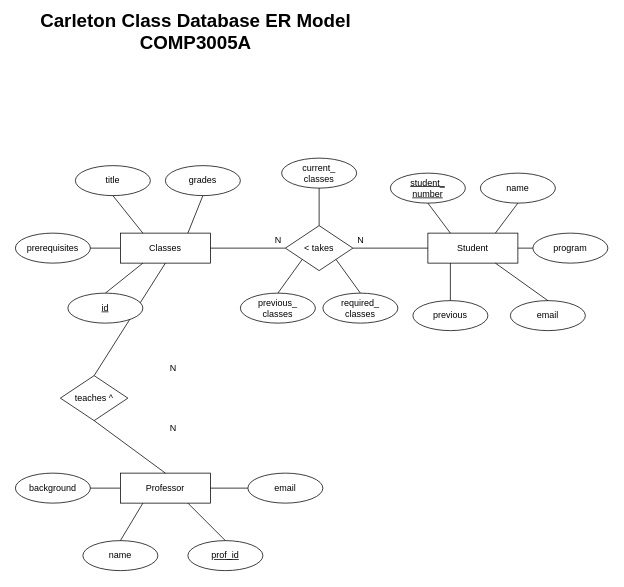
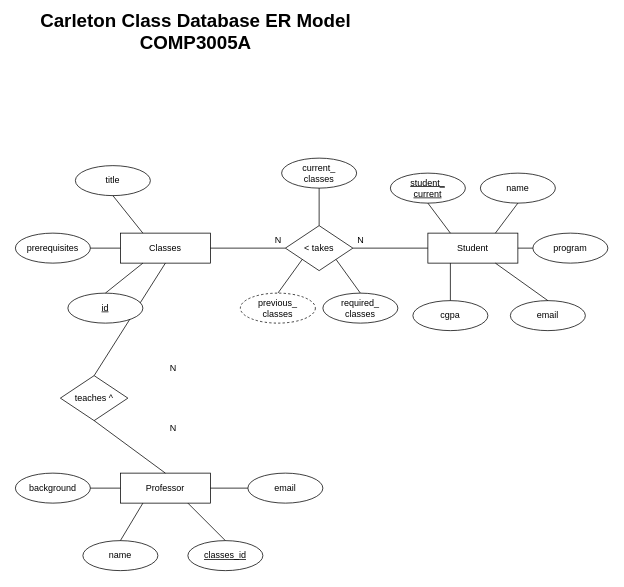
  <mxCell id="0" />
  <mxCell id="1" parent="0" />
  <mxCell id="2" value="Student" style="rounded=0;whiteSpace=wrap;html=1;" parent="1" vertex="1"><mxGeometry x="570" y="310" width="120" height="40" as="geometry" /></mxCell>
  <mxCell id="3" value="Professor" style="rounded=0;whiteSpace=wrap;html=1;" parent="1" vertex="1"><mxGeometry x="160" y="630" width="120" height="40" as="geometry" /></mxCell>
  <mxCell id="4" value="Classes" style="rounded=0;whiteSpace=wrap;html=1;" parent="1" vertex="1"><mxGeometry x="160" y="310" width="120" height="40" as="geometry" /></mxCell>
  <mxCell id="5" value="&amp;lt; takes" style="rhombus;whiteSpace=wrap;html=1;" parent="1" vertex="1"><mxGeometry x="380" y="300" width="90" height="60" as="geometry" /></mxCell>
  <mxCell id="6" value="teaches ^" style="rhombus;whiteSpace=wrap;html=1;" parent="1" vertex="1"><mxGeometry x="80" y="500" width="90" height="60" as="geometry" /></mxCell>
  <mxCell id="7" value="" style="endArrow=none;html=1;rounded=0;entryX=0;entryY=0.5;entryDx=0;entryDy=0;exitX=1;exitY=0.5;exitDx=0;exitDy=0;" parent="1" source="5" target="2" edge="1"><mxGeometry width="50" height="50" relative="1" as="geometry"><mxPoint x="370" y="290" as="sourcePoint" /><mxPoint x="420" y="240" as="targetPoint" /></mxGeometry></mxCell>
  <mxCell id="8" value="" style="endArrow=none;html=1;rounded=0;entryX=0;entryY=0.5;entryDx=0;entryDy=0;exitX=1;exitY=0.5;exitDx=0;exitDy=0;" parent="1" source="4" target="5" edge="1"><mxGeometry width="50" height="50" relative="1" as="geometry"><mxPoint x="480" y="340" as="sourcePoint" /><mxPoint x="580" y="340" as="targetPoint" /></mxGeometry></mxCell>
  <mxCell id="9" value="" style="endArrow=none;html=1;rounded=0;entryX=0.5;entryY=0;entryDx=0;entryDy=0;exitX=0.5;exitY=1;exitDx=0;exitDy=0;" parent="1" source="4" target="6" edge="1"><mxGeometry width="50" height="50" relative="1" as="geometry"><mxPoint x="490" y="350" as="sourcePoint" /><mxPoint x="590" y="350" as="targetPoint" /></mxGeometry></mxCell>
  <mxCell id="10" value="" style="endArrow=none;html=1;rounded=0;exitX=0.5;exitY=1;exitDx=0;exitDy=0;entryX=0.5;entryY=0;entryDx=0;entryDy=0;" parent="1" source="6" target="3" edge="1"><mxGeometry width="50" height="50" relative="1" as="geometry"><mxPoint x="500" y="430" as="sourcePoint" /><mxPoint x="250" y="610" as="targetPoint" /></mxGeometry></mxCell>
  <mxCell id="11" value="current_&lt;br&gt;classes" style="ellipse;whiteSpace=wrap;html=1;" parent="1" vertex="1"><mxGeometry x="375" y="210" width="100" height="40" as="geometry" /></mxCell>
  <mxCell id="12" value="" style="endArrow=none;html=1;rounded=0;entryX=0.5;entryY=1;entryDx=0;entryDy=0;exitX=0.5;exitY=0;exitDx=0;exitDy=0;" parent="1" source="5" target="11" edge="1"><mxGeometry width="50" height="50" relative="1" as="geometry"><mxPoint x="185" y="470" as="sourcePoint" /><mxPoint x="140" y="470" as="targetPoint" /></mxGeometry></mxCell>
  <mxCell id="13" value="N" style="text;html=1;align=center;verticalAlign=middle;resizable=0;points=[];autosize=1;strokeColor=none;fillColor=none;" parent="1" vertex="1"><mxGeometry x="220" y="560" width="20" height="20" as="geometry" /></mxCell>
  <mxCell id="14" value="N" style="text;html=1;align=center;verticalAlign=middle;resizable=0;points=[];autosize=1;strokeColor=none;fillColor=none;" parent="1" vertex="1"><mxGeometry x="220" y="480" width="20" height="20" as="geometry" /></mxCell>
  <mxCell id="15" value="N" style="text;html=1;align=center;verticalAlign=middle;resizable=0;points=[];autosize=1;strokeColor=none;fillColor=none;" parent="1" vertex="1"><mxGeometry x="360" y="310" width="20" height="20" as="geometry" /></mxCell>
  <mxCell id="16" value="N" style="text;html=1;align=center;verticalAlign=middle;resizable=0;points=[];autosize=1;strokeColor=none;fillColor=none;" parent="1" vertex="1"><mxGeometry x="470" y="310" width="20" height="20" as="geometry" /></mxCell>
- <mxCell id="17" value="grades" style="ellipse;whiteSpace=wrap;html=1;" parent="1" vertex="1"><mxGeometry x="220" y="220" width="100" height="40" as="geometry" /></mxCell>
  <mxCell id="18" value="prerequisites" style="ellipse;whiteSpace=wrap;html=1;" parent="1" vertex="1"><mxGeometry x="20" y="310" width="100" height="40" as="geometry" /></mxCell>
- <mxCell id="19" value="previous_&lt;br&gt;classes" style="ellipse;whiteSpace=wrap;html=1;" parent="1" vertex="1"><mxGeometry x="320" y="390" width="100" height="40" as="geometry" /></mxCell>
+ <mxCell id="19" value="previous_&lt;br&gt;classes" style="ellipse;whiteSpace=wrap;html=1;dashed=1;" parent="1" vertex="1"><mxGeometry x="320" y="390" width="100" height="40" as="geometry" /></mxCell>
  <mxCell id="20" value="" style="endArrow=none;html=1;rounded=0;entryX=0;entryY=1;entryDx=0;entryDy=0;exitX=0.5;exitY=0;exitDx=0;exitDy=0;" parent="1" source="19" target="5" edge="1"><mxGeometry width="50" height="50" relative="1" as="geometry"><mxPoint x="435" y="310" as="sourcePoint" /><mxPoint x="435" y="260" as="targetPoint" /></mxGeometry></mxCell>
  <mxCell id="21" value="" style="endArrow=none;html=1;rounded=0;entryX=1;entryY=0.5;entryDx=0;entryDy=0;exitX=0;exitY=0.5;exitDx=0;exitDy=0;" parent="1" source="4" target="18" edge="1"><mxGeometry width="50" height="50" relative="1" as="geometry"><mxPoint x="150" y="310" as="sourcePoint" /><mxPoint x="445" y="270" as="targetPoint" /></mxGeometry></mxCell>
- <mxCell id="22" value="" style="endArrow=none;html=1;rounded=0;entryX=0.5;entryY=1;entryDx=0;entryDy=0;exitX=0.75;exitY=0;exitDx=0;exitDy=0;" parent="1" source="4" target="17" edge="1"><mxGeometry width="50" height="50" relative="1" as="geometry"><mxPoint x="455" y="330" as="sourcePoint" /><mxPoint x="455" y="280" as="targetPoint" /></mxGeometry></mxCell>
- <mxCell id="23" value="&lt;u&gt;student_&lt;br&gt;number&lt;/u&gt;" style="ellipse;whiteSpace=wrap;html=1;" parent="1" vertex="1"><mxGeometry x="520" y="230" width="100" height="40" as="geometry" /></mxCell>
+ <mxCell id="23" value="&lt;u&gt;student_&lt;br&gt;current&lt;/u&gt;" style="ellipse;whiteSpace=wrap;html=1;" parent="1" vertex="1"><mxGeometry x="520" y="230" width="100" height="40" as="geometry" /></mxCell>
  <mxCell id="24" value="name&lt;span style=&quot;color: rgba(0 , 0 , 0 , 0) ; font-family: monospace ; font-size: 0px&quot;&gt;%3CmxGraphModel%3E%3Croot%3E%3CmxCell%20id%3D%220%22%2F%3E%3CmxCell%20id%3D%221%22%20parent%3D%220%22%2F%3E%3CmxCell%20id%3D%222%22%20value%3D%22student_%26lt%3Bbr%26gt%3Bnumber%22%20style%3D%22ellipse%3BwhiteSpace%3Dwrap%3Bhtml%3D1%3B%22%20vertex%3D%221%22%20parent%3D%221%22%3E%3CmxGeometry%20x%3D%22590%22%20y%3D%22270%22%20width%3D%22100%22%20height%3D%2240%22%20as%3D%22geometry%22%2F%3E%3C%2FmxCell%3E%3C%2Froot%3E%3C%2FmxGraphModel%3E&lt;/span&gt;" style="ellipse;whiteSpace=wrap;html=1;" parent="1" vertex="1"><mxGeometry x="640" y="230" width="100" height="40" as="geometry" /></mxCell>
  <mxCell id="25" value="program" style="ellipse;whiteSpace=wrap;html=1;" parent="1" vertex="1"><mxGeometry x="710" y="310" width="100" height="40" as="geometry" /></mxCell>
  <mxCell id="26" value="required_&lt;br&gt;classes" style="ellipse;whiteSpace=wrap;html=1;" parent="1" vertex="1"><mxGeometry x="430" y="390" width="100" height="40" as="geometry" /></mxCell>
  <mxCell id="27" value="" style="endArrow=none;html=1;rounded=0;entryX=1;entryY=1;entryDx=0;entryDy=0;exitX=0.5;exitY=0;exitDx=0;exitDy=0;" parent="1" source="26" target="5" edge="1"><mxGeometry width="50" height="50" relative="1" as="geometry"><mxPoint x="380" y="400" as="sourcePoint" /><mxPoint x="412.5" y="355" as="targetPoint" /></mxGeometry></mxCell>
- <mxCell id="28" value="previous" style="ellipse;whiteSpace=wrap;html=1;" parent="1" vertex="1"><mxGeometry x="550" y="400" width="100" height="40" as="geometry" /></mxCell>
+ <mxCell id="28" value="cgpa" style="ellipse;whiteSpace=wrap;html=1;" parent="1" vertex="1"><mxGeometry x="550" y="400" width="100" height="40" as="geometry" /></mxCell>
  <mxCell id="29" value="email" style="ellipse;whiteSpace=wrap;html=1;" parent="1" vertex="1"><mxGeometry x="680" y="400" width="100" height="40" as="geometry" /></mxCell>
  <mxCell id="30" value="" style="endArrow=none;html=1;rounded=0;entryX=0.25;entryY=0;entryDx=0;entryDy=0;exitX=0.5;exitY=1;exitDx=0;exitDy=0;" parent="1" source="23" target="2" edge="1"><mxGeometry width="50" height="50" relative="1" as="geometry"><mxPoint x="435" y="310" as="sourcePoint" /><mxPoint x="435" y="260" as="targetPoint" /></mxGeometry></mxCell>
  <mxCell id="31" value="" style="endArrow=none;html=1;rounded=0;entryX=0.75;entryY=0;entryDx=0;entryDy=0;exitX=0.5;exitY=1;exitDx=0;exitDy=0;" parent="1" source="24" target="2" edge="1"><mxGeometry width="50" height="50" relative="1" as="geometry"><mxPoint x="580" y="280" as="sourcePoint" /><mxPoint x="610" y="320" as="targetPoint" /></mxGeometry></mxCell>
  <mxCell id="32" value="" style="endArrow=none;html=1;rounded=0;exitX=0;exitY=0.5;exitDx=0;exitDy=0;entryX=1;entryY=0.5;entryDx=0;entryDy=0;" parent="1" source="25" target="2" edge="1"><mxGeometry width="50" height="50" relative="1" as="geometry"><mxPoint x="590" y="290" as="sourcePoint" /><mxPoint x="700" y="300" as="targetPoint" /></mxGeometry></mxCell>
  <mxCell id="33" value="" style="endArrow=none;html=1;rounded=0;entryX=0.5;entryY=0;entryDx=0;entryDy=0;exitX=0.75;exitY=1;exitDx=0;exitDy=0;" parent="1" source="2" target="29" edge="1"><mxGeometry width="50" height="50" relative="1" as="geometry"><mxPoint x="600" y="300" as="sourcePoint" /><mxPoint x="630" y="340" as="targetPoint" /></mxGeometry></mxCell>
  <mxCell id="34" value="" style="endArrow=none;html=1;rounded=0;entryX=0.25;entryY=1;entryDx=0;entryDy=0;exitX=0.5;exitY=0;exitDx=0;exitDy=0;" parent="1" source="28" target="2" edge="1"><mxGeometry width="50" height="50" relative="1" as="geometry"><mxPoint x="610" y="310" as="sourcePoint" /><mxPoint x="640" y="350" as="targetPoint" /></mxGeometry></mxCell>
  <mxCell id="35" value="title" style="ellipse;whiteSpace=wrap;html=1;" parent="1" vertex="1"><mxGeometry x="100" y="220" width="100" height="40" as="geometry" /></mxCell>
  <mxCell id="36" value="&lt;u&gt;id&lt;/u&gt;" style="ellipse;whiteSpace=wrap;html=1;" parent="1" vertex="1"><mxGeometry x="90" y="390" width="100" height="40" as="geometry" /></mxCell>
  <mxCell id="37" value="" style="endArrow=none;html=1;rounded=0;entryX=0.5;entryY=1;entryDx=0;entryDy=0;exitX=0.25;exitY=0;exitDx=0;exitDy=0;" parent="1" source="4" target="35" edge="1"><mxGeometry width="50" height="50" relative="1" as="geometry"><mxPoint x="260" y="320" as="sourcePoint" /><mxPoint x="280" y="270" as="targetPoint" /></mxGeometry></mxCell>
  <mxCell id="38" value="" style="endArrow=none;html=1;rounded=0;entryX=0.5;entryY=0;entryDx=0;entryDy=0;exitX=0.25;exitY=1;exitDx=0;exitDy=0;" parent="1" source="4" target="36" edge="1"><mxGeometry width="50" height="50" relative="1" as="geometry"><mxPoint x="170" y="340" as="sourcePoint" /><mxPoint x="130" y="340" as="targetPoint" /></mxGeometry></mxCell>
  <mxCell id="39" value="email" style="ellipse;whiteSpace=wrap;html=1;" parent="1" vertex="1"><mxGeometry x="330" y="630" width="100" height="40" as="geometry" /></mxCell>
- <mxCell id="40" value="&lt;u&gt;prof_id&lt;/u&gt;" style="ellipse;whiteSpace=wrap;html=1;" parent="1" vertex="1"><mxGeometry x="250" y="720" width="100" height="40" as="geometry" /></mxCell>
+ <mxCell id="40" value="&lt;u&gt;classes_id&lt;/u&gt;" style="ellipse;whiteSpace=wrap;html=1;" parent="1" vertex="1"><mxGeometry x="250" y="720" width="100" height="40" as="geometry" /></mxCell>
  <mxCell id="41" value="name" style="ellipse;whiteSpace=wrap;html=1;" parent="1" vertex="1"><mxGeometry x="110" y="720" width="100" height="40" as="geometry" /></mxCell>
  <mxCell id="42" value="background" style="ellipse;whiteSpace=wrap;html=1;" parent="1" vertex="1"><mxGeometry x="20" y="630" width="100" height="40" as="geometry" /></mxCell>
  <mxCell id="43" value="" style="endArrow=none;html=1;rounded=0;entryX=1;entryY=0.5;entryDx=0;entryDy=0;exitX=0;exitY=0.5;exitDx=0;exitDy=0;" parent="1" source="3" target="42" edge="1"><mxGeometry width="50" height="50" relative="1" as="geometry"><mxPoint x="185" y="540" as="sourcePoint" /><mxPoint x="130" y="540" as="targetPoint" /></mxGeometry></mxCell>
  <mxCell id="44" value="" style="endArrow=none;html=1;rounded=0;entryX=1;entryY=0.5;entryDx=0;entryDy=0;exitX=0;exitY=0.5;exitDx=0;exitDy=0;" parent="1" source="39" target="3" edge="1"><mxGeometry width="50" height="50" relative="1" as="geometry"><mxPoint x="195" y="550" as="sourcePoint" /><mxPoint x="140" y="550" as="targetPoint" /></mxGeometry></mxCell>
  <mxCell id="45" value="" style="endArrow=none;html=1;rounded=0;entryX=0.5;entryY=0;entryDx=0;entryDy=0;exitX=0.25;exitY=1;exitDx=0;exitDy=0;" parent="1" source="3" target="41" edge="1"><mxGeometry width="50" height="50" relative="1" as="geometry"><mxPoint x="205" y="560" as="sourcePoint" /><mxPoint x="150" y="560" as="targetPoint" /></mxGeometry></mxCell>
  <mxCell id="46" value="" style="endArrow=none;html=1;rounded=0;entryX=0.75;entryY=1;entryDx=0;entryDy=0;exitX=0.5;exitY=0;exitDx=0;exitDy=0;" parent="1" source="40" target="3" edge="1"><mxGeometry width="50" height="50" relative="1" as="geometry"><mxPoint x="215" y="570" as="sourcePoint" /><mxPoint x="160" y="570" as="targetPoint" /></mxGeometry></mxCell>
  <mxCell id="47" value="&lt;b style=&quot;font-size: 25px&quot;&gt;Carleton Class Database ER Model&lt;br&gt;COMP3005A&lt;/b&gt;" style="text;html=1;align=center;verticalAlign=middle;resizable=0;points=[];autosize=1;strokeColor=none;fillColor=none;" vertex="1" parent="1"><mxGeometry x="45" y="20" width="430" height="40" as="geometry" /></mxCell>
